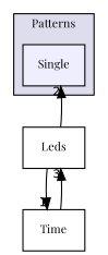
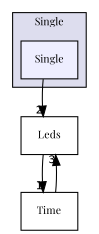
  digraph {
    compound=true
    fontname="Playfair Display"
    node [fontname="Playfair Display" fontsize=10 shape=box]
    edge [fontname="Playfair Display" labeldistance=1.5 labelfontname=Helvetica labelfontsize=10]
    n1 [fillcolor="#eeeeff" label=Single pencolor=black style=filled]
    n2 [label=Leds]
    n3 [label=Time]
    subgraph cluster_1 {
      bgcolor="#ddddee"
      fontsize=10
-     label=Patterns
+     label=Single
      pencolor=black
      n1
    }
-   n2 -> n1 [headlabel=2]
+   n1 -> n2 [headlabel=2]
    n2 -> n3 [headlabel=1]
    n3 -> n2 [headlabel=3]
  }
